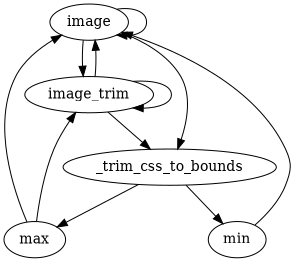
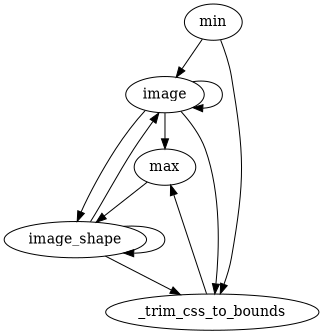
  strict digraph {
    n1 [label=image]
    max
-   image_shape [label=image_trim]
+   image_shape
    _trim_css_to_bounds
    min
    n1 -> n1
    n1 -> image_shape
    n1 -> _trim_css_to_bounds
-   max -> n1
+   n1 -> max
    max -> image_shape
    image_shape -> n1
    image_shape -> image_shape
    image_shape -> _trim_css_to_bounds
    _trim_css_to_bounds -> max
    min -> n1
-   _trim_css_to_bounds -> min
+   min -> _trim_css_to_bounds
  }
